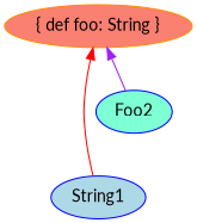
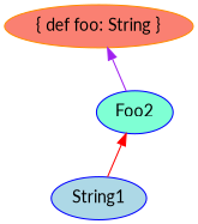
  digraph {
    fontname=Lato
    rankdir=BT
    node [color=blue fontname=Lato style=filled]
    edge [fontname=Lato]
    n1 [color=darkorange fillcolor=salmon label="{ def foo: String }"]
    n2 [fillcolor=lightblue label=String1]
    n3 [fillcolor=aquamarine label=Foo2]
-   n2 -> n1 [color=red]
+   n2 -> n3 [color=red]
    n3 -> n1 [color=purple]
  }
